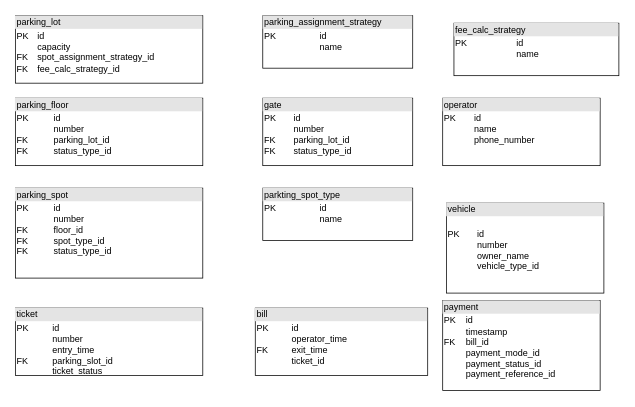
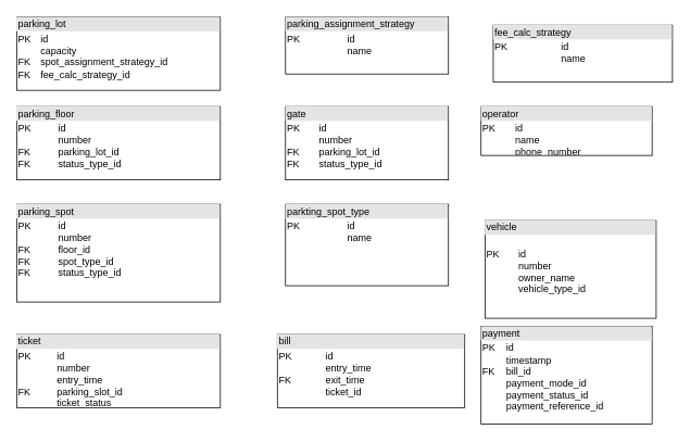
  <mxCell id="0" />
  <mxCell id="1" parent="0" />
  <mxCell id="2" value="&lt;div style=&quot;box-sizing:border-box;width:100%;background:#e4e4e4;padding:2px;&quot;&gt;parking_lot&lt;/div&gt;&lt;table style=&quot;width:100%;font-size:1em;&quot; cellpadding=&quot;2&quot; cellspacing=&quot;0&quot;&gt;&lt;tbody&gt;&lt;tr&gt;&lt;td&gt;PK&lt;br&gt;&lt;br&gt;FK&lt;br&gt;FK&lt;br&gt;&lt;br&gt;&lt;/td&gt;&lt;td&gt;id&lt;br&gt;capacity&lt;br&gt;spot_assignment_strategy_id&lt;br&gt;fee_calc_strategy_id&lt;br&gt;&lt;br&gt;&lt;/td&gt;&lt;/tr&gt;&lt;/tbody&gt;&lt;/table&gt;" style="verticalAlign=top;align=left;overflow=fill;html=1;whiteSpace=wrap;" parent="1" vertex="1"><mxGeometry x="20" y="20" width="250" height="90" as="geometry" /></mxCell>
  <mxCell id="3" value="&lt;div style=&quot;box-sizing:border-box;width:100%;background:#e4e4e4;padding:2px;&quot;&gt;parking_floor&lt;/div&gt;&lt;table style=&quot;width:100%;font-size:1em;&quot; cellpadding=&quot;2&quot; cellspacing=&quot;0&quot;&gt;&lt;tbody&gt;&lt;tr&gt;&lt;td&gt;PK&lt;br&gt;&lt;br&gt;FK&lt;br&gt;FK&lt;br&gt;&lt;br&gt;&lt;/td&gt;&lt;td&gt;id&lt;br&gt;number&lt;br&gt;parking_lot_id&lt;br&gt;status_type_id&lt;br&gt;&lt;br&gt;&lt;/td&gt;&lt;/tr&gt;&lt;/tbody&gt;&lt;/table&gt;" style="verticalAlign=top;align=left;overflow=fill;html=1;whiteSpace=wrap;" parent="1" vertex="1"><mxGeometry x="20" y="130" width="250" height="90" as="geometry" /></mxCell>
  <mxCell id="4" value="&lt;div style=&quot;box-sizing:border-box;width:100%;background:#e4e4e4;padding:2px;&quot;&gt;gate&lt;/div&gt;&lt;table style=&quot;width:100%;font-size:1em;&quot; cellpadding=&quot;2&quot; cellspacing=&quot;0&quot;&gt;&lt;tbody&gt;&lt;tr&gt;&lt;td&gt;PK&lt;br&gt;&lt;br&gt;FK&lt;br&gt;FK&lt;br&gt;&lt;br&gt;&lt;/td&gt;&lt;td&gt;id&lt;br&gt;number&lt;br&gt;parking_lot_id&lt;br&gt;status_type_id&lt;br&gt;&lt;br&gt;&lt;/td&gt;&lt;/tr&gt;&lt;/tbody&gt;&lt;/table&gt;" style="verticalAlign=top;align=left;overflow=fill;html=1;whiteSpace=wrap;" parent="1" vertex="1"><mxGeometry x="350" y="130" width="200" height="90" as="geometry" /></mxCell>
  <mxCell id="5" value="&lt;div style=&quot;box-sizing:border-box;width:100%;background:#e4e4e4;padding:2px;&quot;&gt;parking_spot&lt;/div&gt;&lt;table style=&quot;width:100%;font-size:1em;&quot; cellpadding=&quot;2&quot; cellspacing=&quot;0&quot;&gt;&lt;tbody&gt;&lt;tr&gt;&lt;td&gt;PK&lt;br&gt;&lt;br&gt;FK&lt;br&gt;FK&lt;br&gt;FK&lt;br&gt;&lt;br&gt;&lt;/td&gt;&lt;td&gt;id&lt;br&gt;number&lt;br&gt;floor_id&lt;br&gt;spot_type_id&lt;br&gt;status_type_id&lt;br&gt;&lt;br&gt;&lt;/td&gt;&lt;/tr&gt;&lt;/tbody&gt;&lt;/table&gt;" style="verticalAlign=top;align=left;overflow=fill;html=1;whiteSpace=wrap;" parent="1" vertex="1"><mxGeometry x="20" y="250" width="250" height="120" as="geometry" /></mxCell>
  <mxCell id="6" value="&lt;div style=&quot;box-sizing:border-box;width:100%;background:#e4e4e4;padding:2px;&quot;&gt;vehicle&lt;/div&gt;&lt;table style=&quot;width:100%;font-size:1em;&quot; cellpadding=&quot;2&quot; cellspacing=&quot;0&quot;&gt;&lt;tbody&gt;&lt;tr&gt;&lt;td&gt;PK&lt;br&gt;&lt;br&gt;&lt;br&gt;&lt;br&gt;&lt;br&gt;&lt;br&gt;&lt;/td&gt;&lt;td&gt;&lt;br&gt;id&lt;br&gt;number&lt;br&gt;owner_name&lt;br&gt;vehicle_type_id&lt;br&gt;&lt;br&gt;&lt;br&gt;&lt;br&gt;&lt;/td&gt;&lt;/tr&gt;&lt;/tbody&gt;&lt;/table&gt;" style="verticalAlign=top;align=left;overflow=fill;html=1;whiteSpace=wrap;" parent="1" vertex="1"><mxGeometry x="595" y="270" width="210" height="120" as="geometry" /></mxCell>
- <mxCell id="7" value="&lt;div style=&quot;box-sizing:border-box;width:100%;background:#e4e4e4;padding:2px;&quot;&gt;operator&lt;/div&gt;&lt;table style=&quot;width:100%;font-size:1em;&quot; cellpadding=&quot;2&quot; cellspacing=&quot;0&quot;&gt;&lt;tbody&gt;&lt;tr&gt;&lt;td&gt;PK&lt;br&gt;&lt;br&gt;&lt;br&gt;&lt;br&gt;&lt;br&gt;&lt;/td&gt;&lt;td&gt;id&lt;br&gt;name&lt;br&gt;phone_number&lt;br&gt;&lt;br&gt;&lt;br&gt;&lt;/td&gt;&lt;/tr&gt;&lt;/tbody&gt;&lt;/table&gt;" style="verticalAlign=top;align=left;overflow=fill;html=1;whiteSpace=wrap;" parent="1" vertex="1"><mxGeometry x="590" y="130" width="210" height="90" as="geometry" /></mxCell>
+ <mxCell id="7" value="&lt;div style=&quot;box-sizing:border-box;width:100%;background:#e4e4e4;padding:2px;&quot;&gt;operator&lt;/div&gt;&lt;table style=&quot;width:100%;font-size:1em;&quot; cellpadding=&quot;2&quot; cellspacing=&quot;0&quot;&gt;&lt;tbody&gt;&lt;tr&gt;&lt;td&gt;PK&lt;br&gt;&lt;br&gt;&lt;br&gt;&lt;br&gt;&lt;br&gt;&lt;/td&gt;&lt;td&gt;id&lt;br&gt;name&lt;br&gt;phone_number&lt;br&gt;&lt;br&gt;&lt;br&gt;&lt;/td&gt;&lt;/tr&gt;&lt;/tbody&gt;&lt;/table&gt;" style="verticalAlign=top;align=left;overflow=fill;html=1;whiteSpace=wrap;" parent="1" vertex="1"><mxGeometry x="590" y="130" width="210" height="60" as="geometry" /></mxCell>
  <mxCell id="8" value="&lt;div style=&quot;box-sizing:border-box;width:100%;background:#e4e4e4;padding:2px;&quot;&gt;ticket&lt;/div&gt;&lt;table style=&quot;width:100%;font-size:1em;&quot; cellpadding=&quot;2&quot; cellspacing=&quot;0&quot;&gt;&lt;tbody&gt;&lt;tr&gt;&lt;td&gt;PK&lt;br&gt;&lt;br&gt;&lt;br&gt;FK&lt;br&gt;&lt;br&gt;&lt;br&gt;&lt;br&gt;&lt;/td&gt;&lt;td&gt;id&lt;br&gt;number&lt;br&gt;entry_time&lt;br&gt;parking_slot_id&lt;br&gt;ticket_status&lt;br&gt;&lt;br&gt;&lt;br&gt;&lt;/td&gt;&lt;/tr&gt;&lt;/tbody&gt;&lt;/table&gt;" style="verticalAlign=top;align=left;overflow=fill;html=1;whiteSpace=wrap;" parent="1" vertex="1"><mxGeometry x="20" y="410" width="250" height="90" as="geometry" /></mxCell>
- <mxCell id="9" value="&lt;div style=&quot;box-sizing:border-box;width:100%;background:#e4e4e4;padding:2px;&quot;&gt;bill&lt;/div&gt;&lt;table style=&quot;width:100%;font-size:1em;&quot; cellpadding=&quot;2&quot; cellspacing=&quot;0&quot;&gt;&lt;tbody&gt;&lt;tr&gt;&lt;td&gt;PK&lt;br&gt;&lt;br&gt;FK&lt;br&gt;&lt;br&gt;&lt;br&gt;&lt;br&gt;&lt;/td&gt;&lt;td&gt;id&lt;br&gt;operator_time&lt;br&gt;exit_time&lt;br&gt;ticket_id&lt;br&gt;&lt;br&gt;&lt;br&gt;&lt;/td&gt;&lt;/tr&gt;&lt;/tbody&gt;&lt;/table&gt;" style="verticalAlign=top;align=left;overflow=fill;html=1;whiteSpace=wrap;" parent="1" vertex="1"><mxGeometry x="340" y="410" width="230" height="90" as="geometry" /></mxCell>
+ <mxCell id="9" value="&lt;div style=&quot;box-sizing:border-box;width:100%;background:#e4e4e4;padding:2px;&quot;&gt;bill&lt;/div&gt;&lt;table style=&quot;width:100%;font-size:1em;&quot; cellpadding=&quot;2&quot; cellspacing=&quot;0&quot;&gt;&lt;tbody&gt;&lt;tr&gt;&lt;td&gt;PK&lt;br&gt;&lt;br&gt;FK&lt;br&gt;&lt;br&gt;&lt;br&gt;&lt;br&gt;&lt;/td&gt;&lt;td&gt;id&lt;br&gt;entry_time&lt;br&gt;exit_time&lt;br&gt;ticket_id&lt;br&gt;&lt;br&gt;&lt;br&gt;&lt;/td&gt;&lt;/tr&gt;&lt;/tbody&gt;&lt;/table&gt;" style="verticalAlign=top;align=left;overflow=fill;html=1;whiteSpace=wrap;" parent="1" vertex="1"><mxGeometry x="340" y="410" width="230" height="90" as="geometry" /></mxCell>
  <mxCell id="10" value="&lt;div style=&quot;box-sizing:border-box;width:100%;background:#e4e4e4;padding:2px;&quot;&gt;payment&lt;/div&gt;&lt;table style=&quot;width:100%;font-size:1em;&quot; cellpadding=&quot;2&quot; cellspacing=&quot;0&quot;&gt;&lt;tbody&gt;&lt;tr&gt;&lt;td&gt;PK&lt;br&gt;&lt;br&gt;FK&lt;br&gt;&lt;br&gt;&lt;br&gt;&lt;br&gt;&lt;br&gt;&lt;br&gt;&lt;br&gt;&lt;/td&gt;&lt;td&gt;id&lt;br&gt;timestamp&lt;br&gt;bill_id&lt;br&gt;payment_mode_id&lt;br&gt;payment_status_id&lt;br&gt;payment_reference_id&lt;br&gt;&lt;br&gt;&lt;br&gt;&lt;br&gt;&lt;/td&gt;&lt;/tr&gt;&lt;/tbody&gt;&lt;/table&gt;" style="verticalAlign=top;align=left;overflow=fill;html=1;whiteSpace=wrap;" parent="1" vertex="1"><mxGeometry x="590" y="400" width="210" height="120" as="geometry" /></mxCell>
  <mxCell id="11" value="&lt;div style=&quot;box-sizing:border-box;width:100%;background:#e4e4e4;padding:2px;&quot;&gt;parking_assignment_strategy&lt;/div&gt;&lt;table style=&quot;width:100%;font-size:1em;&quot; cellpadding=&quot;2&quot; cellspacing=&quot;0&quot;&gt;&lt;tbody&gt;&lt;tr&gt;&lt;td&gt;PK&lt;br&gt;&lt;br&gt;&lt;br&gt;&lt;/td&gt;&lt;td&gt;id&lt;br&gt;name&lt;br&gt;&lt;br&gt;&lt;/td&gt;&lt;/tr&gt;&lt;/tbody&gt;&lt;/table&gt;" style="verticalAlign=top;align=left;overflow=fill;html=1;whiteSpace=wrap;" parent="1" vertex="1"><mxGeometry x="350" y="20" width="200" height="70" as="geometry" /></mxCell>
  <mxCell id="12" value="&lt;div style=&quot;box-sizing:border-box;width:100%;background:#e4e4e4;padding:2px;&quot;&gt;fee_calc_strategy&lt;/div&gt;&lt;table style=&quot;width:100%;font-size:1em;&quot; cellpadding=&quot;2&quot; cellspacing=&quot;0&quot;&gt;&lt;tbody&gt;&lt;tr&gt;&lt;td&gt;PK&lt;br&gt;&lt;br&gt;&lt;br&gt;&lt;/td&gt;&lt;td&gt;id&lt;br&gt;name&lt;br&gt;&lt;br&gt;&lt;/td&gt;&lt;/tr&gt;&lt;/tbody&gt;&lt;/table&gt;" style="verticalAlign=top;align=left;overflow=fill;html=1;whiteSpace=wrap;" parent="1" vertex="1"><mxGeometry x="605" y="30" width="220" height="70" as="geometry" /></mxCell>
- <mxCell id="13" value="&lt;div style=&quot;box-sizing:border-box;width:100%;background:#e4e4e4;padding:2px;&quot;&gt;parkting_spot_type&lt;/div&gt;&lt;table style=&quot;width:100%;font-size:1em;&quot; cellpadding=&quot;2&quot; cellspacing=&quot;0&quot;&gt;&lt;tbody&gt;&lt;tr&gt;&lt;td&gt;PK&lt;br&gt;&lt;br&gt;&lt;br&gt;&lt;/td&gt;&lt;td&gt;id&lt;br&gt;name&lt;br&gt;&lt;br&gt;&lt;/td&gt;&lt;/tr&gt;&lt;/tbody&gt;&lt;/table&gt;" style="verticalAlign=top;align=left;overflow=fill;html=1;whiteSpace=wrap;" parent="1" vertex="1"><mxGeometry x="350" y="250" width="200" height="70" as="geometry" /></mxCell>
+ <mxCell id="13" value="&lt;div style=&quot;box-sizing:border-box;width:100%;background:#e4e4e4;padding:2px;&quot;&gt;parkting_spot_type&lt;/div&gt;&lt;table style=&quot;width:100%;font-size:1em;&quot; cellpadding=&quot;2&quot; cellspacing=&quot;0&quot;&gt;&lt;tbody&gt;&lt;tr&gt;&lt;td&gt;PK&lt;br&gt;&lt;br&gt;&lt;br&gt;&lt;/td&gt;&lt;td&gt;id&lt;br&gt;name&lt;br&gt;&lt;br&gt;&lt;/td&gt;&lt;/tr&gt;&lt;/tbody&gt;&lt;/table&gt;" style="verticalAlign=top;align=left;overflow=fill;html=1;whiteSpace=wrap;" parent="1" vertex="1"><mxGeometry x="350" y="250" width="200" height="100" as="geometry" /></mxCell>
